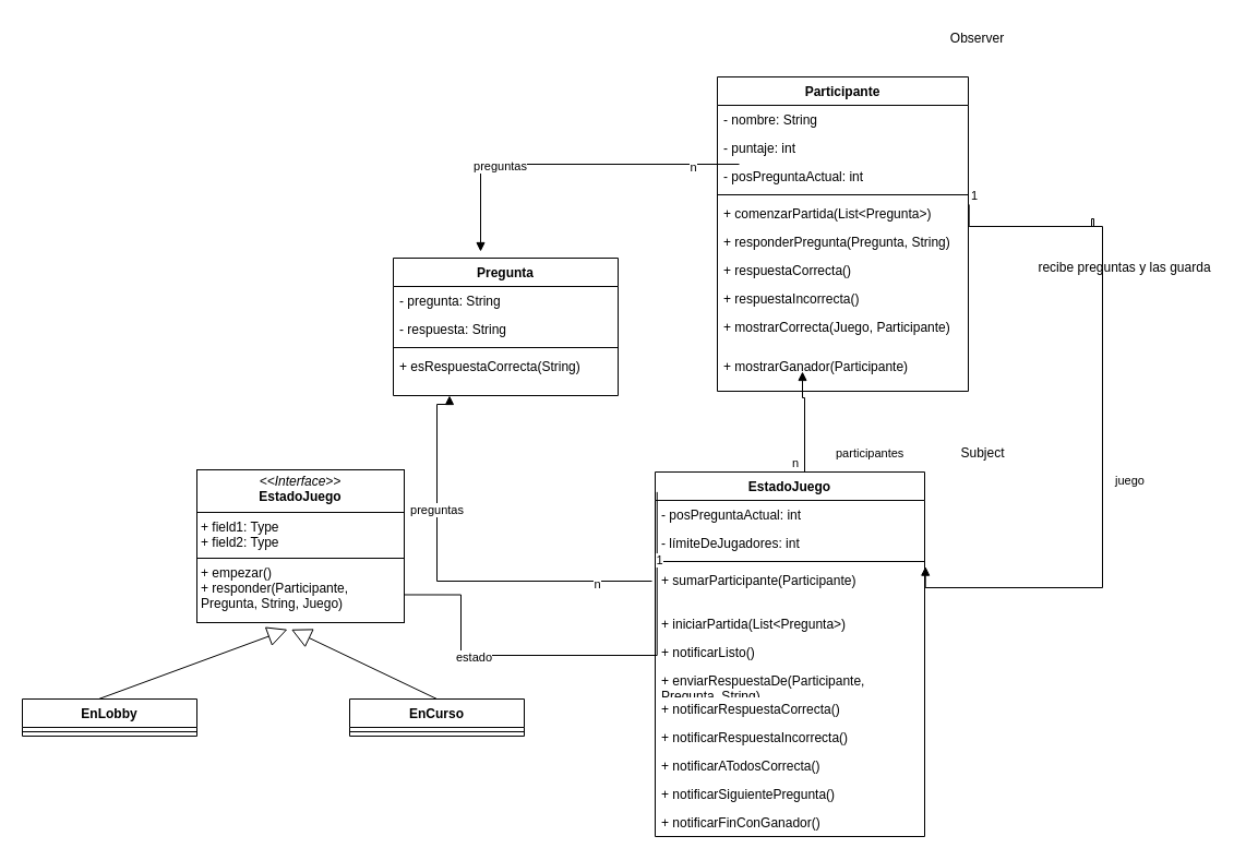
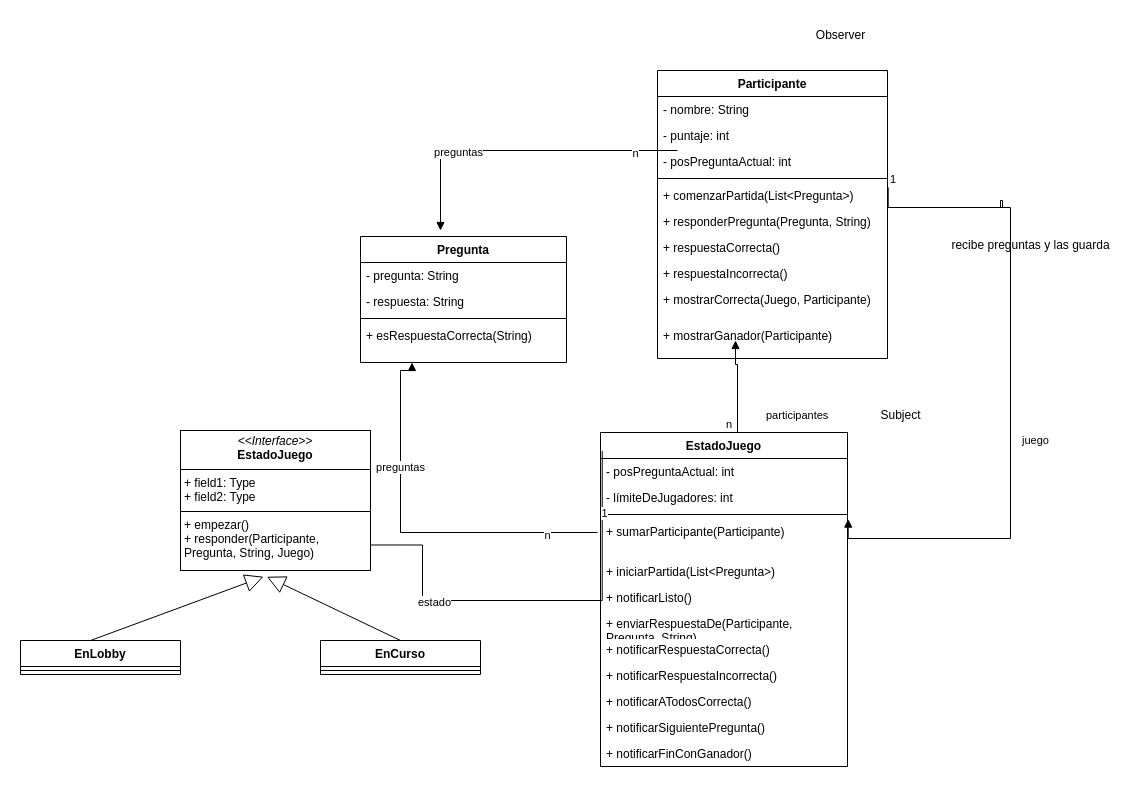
  <mxCell id="0" />
  <mxCell id="1" parent="0" />
  <mxCell id="2" value="EstadoJuego" style="swimlane;fontStyle=1;align=center;verticalAlign=top;childLayout=stackLayout;horizontal=1;startSize=26;horizontalStack=0;resizeParent=1;resizeParentMax=0;resizeLast=0;collapsible=1;marginBottom=0;whiteSpace=wrap;html=1;" parent="1" vertex="1"><mxGeometry x="600" y="432" width="247" height="334" as="geometry" /></mxCell>
  <mxCell id="3" value="- posPreguntaActual: int" style="text;strokeColor=none;fillColor=none;align=left;verticalAlign=top;spacingLeft=4;spacingRight=4;overflow=hidden;rotatable=0;points=[[0,0.5],[1,0.5]];portConstraint=eastwest;whiteSpace=wrap;html=1;" parent="2" vertex="1"><mxGeometry y="26" width="247" height="26" as="geometry" /></mxCell>
  <mxCell id="4" value="- límiteDeJugadores: int" style="text;strokeColor=none;fillColor=none;align=left;verticalAlign=top;spacingLeft=4;spacingRight=4;overflow=hidden;rotatable=0;points=[[0,0.5],[1,0.5]];portConstraint=eastwest;whiteSpace=wrap;html=1;" parent="2" vertex="1"><mxGeometry y="52" width="247" height="26" as="geometry" /></mxCell>
  <mxCell id="5" value="" style="line;strokeWidth=1;fillColor=none;align=left;verticalAlign=middle;spacingTop=-1;spacingLeft=3;spacingRight=3;rotatable=0;labelPosition=right;points=[];portConstraint=eastwest;strokeColor=inherit;" parent="2" vertex="1"><mxGeometry y="78" width="247" height="8" as="geometry" /></mxCell>
  <mxCell id="6" value="+ sumarParticipante(Participante)" style="text;strokeColor=none;fillColor=none;align=left;verticalAlign=top;spacingLeft=4;spacingRight=4;overflow=hidden;rotatable=0;points=[[0,0.5],[1,0.5]];portConstraint=eastwest;whiteSpace=wrap;html=1;" parent="2" vertex="1"><mxGeometry y="86" width="247" height="40" as="geometry" /></mxCell>
  <mxCell id="7" value="+ iniciarPartida(List&amp;lt;Pregunta&amp;gt;)" style="text;strokeColor=none;fillColor=none;align=left;verticalAlign=top;spacingLeft=4;spacingRight=4;overflow=hidden;rotatable=0;points=[[0,0.5],[1,0.5]];portConstraint=eastwest;whiteSpace=wrap;html=1;" parent="2" vertex="1"><mxGeometry y="126" width="247" height="26" as="geometry" /></mxCell>
  <mxCell id="8" value="+ notificarListo()" style="text;strokeColor=none;fillColor=none;align=left;verticalAlign=top;spacingLeft=4;spacingRight=4;overflow=hidden;rotatable=0;points=[[0,0.5],[1,0.5]];portConstraint=eastwest;whiteSpace=wrap;html=1;" parent="2" vertex="1"><mxGeometry y="152" width="247" height="26" as="geometry" /></mxCell>
  <mxCell id="9" value="+ enviarRespuestaDe(Participante, Pregunta, String)" style="text;strokeColor=none;fillColor=none;align=left;verticalAlign=top;spacingLeft=4;spacingRight=4;overflow=hidden;rotatable=0;points=[[0,0.5],[1,0.5]];portConstraint=eastwest;whiteSpace=wrap;html=1;" parent="2" vertex="1"><mxGeometry y="178" width="247" height="26" as="geometry" /></mxCell>
  <mxCell id="10" value="+ notificarRespuestaCorrecta()" style="text;strokeColor=none;fillColor=none;align=left;verticalAlign=top;spacingLeft=4;spacingRight=4;overflow=hidden;rotatable=0;points=[[0,0.5],[1,0.5]];portConstraint=eastwest;whiteSpace=wrap;html=1;" parent="2" vertex="1"><mxGeometry y="204" width="247" height="26" as="geometry" /></mxCell>
  <mxCell id="11" value="+ notificarRespuestaIncorrecta()" style="text;strokeColor=none;fillColor=none;align=left;verticalAlign=top;spacingLeft=4;spacingRight=4;overflow=hidden;rotatable=0;points=[[0,0.5],[1,0.5]];portConstraint=eastwest;whiteSpace=wrap;html=1;" parent="2" vertex="1"><mxGeometry y="230" width="247" height="26" as="geometry" /></mxCell>
  <mxCell id="12" value="+ notificarATodosCorrecta()" style="text;strokeColor=none;fillColor=none;align=left;verticalAlign=top;spacingLeft=4;spacingRight=4;overflow=hidden;rotatable=0;points=[[0,0.5],[1,0.5]];portConstraint=eastwest;whiteSpace=wrap;html=1;" parent="2" vertex="1"><mxGeometry y="256" width="247" height="26" as="geometry" /></mxCell>
  <mxCell id="13" value="+ notificarSiguientePregunta()" style="text;strokeColor=none;fillColor=none;align=left;verticalAlign=top;spacingLeft=4;spacingRight=4;overflow=hidden;rotatable=0;points=[[0,0.5],[1,0.5]];portConstraint=eastwest;whiteSpace=wrap;html=1;" parent="2" vertex="1"><mxGeometry y="282" width="247" height="26" as="geometry" /></mxCell>
  <mxCell id="14" value="+ notificarFinConGanador()" style="text;strokeColor=none;fillColor=none;align=left;verticalAlign=top;spacingLeft=4;spacingRight=4;overflow=hidden;rotatable=0;points=[[0,0.5],[1,0.5]];portConstraint=eastwest;whiteSpace=wrap;html=1;" parent="2" vertex="1"><mxGeometry y="308" width="247" height="26" as="geometry" /></mxCell>
  <mxCell id="15" value="Participante" style="swimlane;fontStyle=1;align=center;verticalAlign=top;childLayout=stackLayout;horizontal=1;startSize=26;horizontalStack=0;resizeParent=1;resizeParentMax=0;resizeLast=0;collapsible=1;marginBottom=0;whiteSpace=wrap;html=1;" parent="1" vertex="1"><mxGeometry x="657" y="70" width="230" height="288" as="geometry" /></mxCell>
  <mxCell id="16" value="- nombre: String" style="text;strokeColor=none;fillColor=none;align=left;verticalAlign=top;spacingLeft=4;spacingRight=4;overflow=hidden;rotatable=0;points=[[0,0.5],[1,0.5]];portConstraint=eastwest;whiteSpace=wrap;html=1;" parent="15" vertex="1"><mxGeometry y="26" width="230" height="26" as="geometry" /></mxCell>
  <mxCell id="17" value="- puntaje: int" style="text;strokeColor=none;fillColor=none;align=left;verticalAlign=top;spacingLeft=4;spacingRight=4;overflow=hidden;rotatable=0;points=[[0,0.5],[1,0.5]];portConstraint=eastwest;whiteSpace=wrap;html=1;" parent="15" vertex="1"><mxGeometry y="52" width="230" height="26" as="geometry" /></mxCell>
  <mxCell id="18" value="- posPreguntaActual: int" style="text;strokeColor=none;fillColor=none;align=left;verticalAlign=top;spacingLeft=4;spacingRight=4;overflow=hidden;rotatable=0;points=[[0,0.5],[1,0.5]];portConstraint=eastwest;whiteSpace=wrap;html=1;" parent="15" vertex="1"><mxGeometry y="78" width="230" height="26" as="geometry" /></mxCell>
  <mxCell id="19" value="" style="line;strokeWidth=1;fillColor=none;align=left;verticalAlign=middle;spacingTop=-1;spacingLeft=3;spacingRight=3;rotatable=0;labelPosition=right;points=[];portConstraint=eastwest;strokeColor=inherit;" parent="15" vertex="1"><mxGeometry y="104" width="230" height="8" as="geometry" /></mxCell>
  <mxCell id="20" value="+ comenzarPartida(List&amp;lt;Pregunta&amp;gt;)" style="text;strokeColor=none;fillColor=none;align=left;verticalAlign=top;spacingLeft=4;spacingRight=4;overflow=hidden;rotatable=0;points=[[0,0.5],[1,0.5]];portConstraint=eastwest;whiteSpace=wrap;html=1;" parent="15" vertex="1"><mxGeometry y="112" width="230" height="26" as="geometry" /></mxCell>
  <mxCell id="21" value="+ responderPregunta(Pregunta, String)" style="text;strokeColor=none;fillColor=none;align=left;verticalAlign=top;spacingLeft=4;spacingRight=4;overflow=hidden;rotatable=0;points=[[0,0.5],[1,0.5]];portConstraint=eastwest;whiteSpace=wrap;html=1;" parent="15" vertex="1"><mxGeometry y="138" width="230" height="26" as="geometry" /></mxCell>
  <mxCell id="22" value="+ respuestaCorrecta()" style="text;strokeColor=none;fillColor=none;align=left;verticalAlign=top;spacingLeft=4;spacingRight=4;overflow=hidden;rotatable=0;points=[[0,0.5],[1,0.5]];portConstraint=eastwest;whiteSpace=wrap;html=1;" parent="15" vertex="1"><mxGeometry y="164" width="230" height="26" as="geometry" /></mxCell>
  <mxCell id="23" value="+ respuestaIncorrecta()" style="text;strokeColor=none;fillColor=none;align=left;verticalAlign=top;spacingLeft=4;spacingRight=4;overflow=hidden;rotatable=0;points=[[0,0.5],[1,0.5]];portConstraint=eastwest;whiteSpace=wrap;html=1;" parent="15" vertex="1"><mxGeometry y="190" width="230" height="26" as="geometry" /></mxCell>
  <mxCell id="24" value="+ mostrarCorrecta(Juego, Participante)" style="text;strokeColor=none;fillColor=none;align=left;verticalAlign=top;spacingLeft=4;spacingRight=4;overflow=hidden;rotatable=0;points=[[0,0.5],[1,0.5]];portConstraint=eastwest;whiteSpace=wrap;html=1;" parent="15" vertex="1"><mxGeometry y="216" width="230" height="36" as="geometry" /></mxCell>
  <mxCell id="25" value="+ mostrarGanador(Participante)" style="text;strokeColor=none;fillColor=none;align=left;verticalAlign=top;spacingLeft=4;spacingRight=4;overflow=hidden;rotatable=0;points=[[0,0.5],[1,0.5]];portConstraint=eastwest;whiteSpace=wrap;html=1;" vertex="1" parent="15"><mxGeometry y="252" width="230" height="36" as="geometry" /></mxCell>
  <mxCell id="26" value="Pregunta" style="swimlane;fontStyle=1;align=center;verticalAlign=top;childLayout=stackLayout;horizontal=1;startSize=26;horizontalStack=0;resizeParent=1;resizeParentMax=0;resizeLast=0;collapsible=1;marginBottom=0;whiteSpace=wrap;html=1;" parent="1" vertex="1"><mxGeometry x="360" y="236" width="206" height="126" as="geometry" /></mxCell>
  <mxCell id="27" value="- pregunta: String" style="text;strokeColor=none;fillColor=none;align=left;verticalAlign=top;spacingLeft=4;spacingRight=4;overflow=hidden;rotatable=0;points=[[0,0.5],[1,0.5]];portConstraint=eastwest;whiteSpace=wrap;html=1;" parent="26" vertex="1"><mxGeometry y="26" width="206" height="26" as="geometry" /></mxCell>
  <mxCell id="28" value="- respuesta: String" style="text;strokeColor=none;fillColor=none;align=left;verticalAlign=top;spacingLeft=4;spacingRight=4;overflow=hidden;rotatable=0;points=[[0,0.5],[1,0.5]];portConstraint=eastwest;whiteSpace=wrap;html=1;" parent="26" vertex="1"><mxGeometry y="52" width="206" height="26" as="geometry" /></mxCell>
  <mxCell id="29" value="" style="line;strokeWidth=1;fillColor=none;align=left;verticalAlign=middle;spacingTop=-1;spacingLeft=3;spacingRight=3;rotatable=0;labelPosition=right;points=[];portConstraint=eastwest;strokeColor=inherit;" parent="26" vertex="1"><mxGeometry y="78" width="206" height="8" as="geometry" /></mxCell>
  <mxCell id="30" value="+ esRespuestaCorrecta(String)" style="text;strokeColor=none;fillColor=none;align=left;verticalAlign=top;spacingLeft=4;spacingRight=4;overflow=hidden;rotatable=0;points=[[0,0.5],[1,0.5]];portConstraint=eastwest;whiteSpace=wrap;html=1;" parent="26" vertex="1"><mxGeometry y="86" width="206" height="40" as="geometry" /></mxCell>
  <mxCell id="31" value="participantes" style="endArrow=block;endFill=1;html=1;edgeStyle=orthogonalEdgeStyle;align=left;verticalAlign=top;rounded=0;exitX=0.5;exitY=0;exitDx=0;exitDy=0;" parent="1" source="2" edge="1"><mxGeometry x="0.008" y="-14" relative="1" as="geometry"><mxPoint x="817" y="350" as="sourcePoint" /><mxPoint x="735" y="340" as="targetPoint" /><Array as="points"><mxPoint x="737" y="364" /><mxPoint x="735" y="364" /></Array><mxPoint x="13" y="10" as="offset" /></mxGeometry></mxCell>
  <mxCell id="32" value="n" style="edgeLabel;resizable=0;html=1;align=left;verticalAlign=bottom;" parent="31" connectable="0" vertex="1"><mxGeometry x="-1" relative="1" as="geometry" /></mxCell>
  <mxCell id="33" value="recibe preguntas y las guarda" style="text;html=1;align=center;verticalAlign=middle;resizable=0;points=[];autosize=1;strokeColor=none;fillColor=none;" parent="1" vertex="1"><mxGeometry x="940" y="230" width="180" height="30" as="geometry" /></mxCell>
  <mxCell id="34" value="juego" style="endArrow=block;endFill=1;html=1;edgeStyle=orthogonalEdgeStyle;align=left;verticalAlign=top;rounded=0;exitX=1.003;exitY=0.19;exitDx=0;exitDy=0;exitPerimeter=0;entryX=1.003;entryY=0.015;entryDx=0;entryDy=0;entryPerimeter=0;" parent="1" source="20" target="6" edge="1"><mxGeometry x="0.129" y="10" relative="1" as="geometry"><mxPoint x="1002" y="432" as="sourcePoint" /><mxPoint x="1000" y="330" as="targetPoint" /><Array as="points"><mxPoint x="1002" y="207" /><mxPoint x="1002" y="200" /><mxPoint x="1000" y="200" /><mxPoint x="1000" y="207" /><mxPoint x="1010" y="207" /><mxPoint x="1010" y="538" /><mxPoint x="848" y="538" /></Array><mxPoint as="offset" /></mxGeometry></mxCell>
  <mxCell id="35" value="1" style="edgeLabel;resizable=0;html=1;align=left;verticalAlign=bottom;" parent="34" connectable="0" vertex="1"><mxGeometry x="-1" relative="1" as="geometry" /></mxCell>
  <mxCell id="36" value="" style="endArrow=block;endFill=1;html=1;edgeStyle=orthogonalEdgeStyle;align=left;verticalAlign=top;rounded=0;entryX=0.25;entryY=1;entryDx=0;entryDy=0;exitX=0.012;exitY=-0.035;exitDx=0;exitDy=0;exitPerimeter=0;" parent="1" target="26" edge="1"><mxGeometry x="-1" relative="1" as="geometry"><mxPoint x="597" y="532" as="sourcePoint" /><mxPoint x="441" y="400" as="targetPoint" /><Array as="points"><mxPoint x="400" y="532" /><mxPoint x="400" y="370" /><mxPoint x="412" y="370" /></Array></mxGeometry></mxCell>
  <mxCell id="37" value="preguntas" style="edgeLabel;html=1;align=center;verticalAlign=middle;resizable=0;points=[];" parent="36" vertex="1" connectable="0"><mxGeometry x="0.388" y="1" relative="1" as="geometry"><mxPoint as="offset" /></mxGeometry></mxCell>
  <mxCell id="38" value="n" style="edgeLabel;html=1;align=center;verticalAlign=middle;resizable=0;points=[];" parent="36" vertex="1" connectable="0"><mxGeometry x="-0.731" y="2" relative="1" as="geometry"><mxPoint as="offset" /></mxGeometry></mxCell>
- <mxCell id="39" value="Observer" style="text;html=1;align=center;verticalAlign=middle;resizable=0;points=[];autosize=1;strokeColor=none;fillColor=none;" parent="1" vertex="1"><mxGeometry x="860" y="20" width="70" height="30" as="geometry" /></mxCell>
+ <mxCell id="39" value="Observer" style="text;html=1;align=center;verticalAlign=middle;resizable=0;points=[];autosize=1;strokeColor=none;fillColor=none;" parent="1" vertex="1"><mxGeometry x="805" y="20" width="70" height="30" as="geometry" /></mxCell>
  <mxCell id="40" value="Subject" style="text;html=1;align=center;verticalAlign=middle;resizable=0;points=[];autosize=1;strokeColor=none;fillColor=none;" parent="1" vertex="1"><mxGeometry x="870" y="400" width="60" height="30" as="geometry" /></mxCell>
  <mxCell id="41" value="" style="endArrow=block;endFill=1;html=1;edgeStyle=orthogonalEdgeStyle;align=left;verticalAlign=top;rounded=0;exitX=0.012;exitY=-0.035;exitDx=0;exitDy=0;exitPerimeter=0;" parent="1" edge="1"><mxGeometry x="-1" relative="1" as="geometry"><mxPoint x="677" y="150" as="sourcePoint" /><mxPoint x="440" y="230" as="targetPoint" /><Array as="points"><mxPoint x="440" y="150" /></Array></mxGeometry></mxCell>
  <mxCell id="42" value="preguntas" style="edgeLabel;html=1;align=center;verticalAlign=middle;resizable=0;points=[];" parent="41" vertex="1" connectable="0"><mxGeometry x="0.388" y="1" relative="1" as="geometry"><mxPoint as="offset" /></mxGeometry></mxCell>
  <mxCell id="43" value="n" style="edgeLabel;html=1;align=center;verticalAlign=middle;resizable=0;points=[];" parent="41" vertex="1" connectable="0"><mxGeometry x="-0.731" y="2" relative="1" as="geometry"><mxPoint as="offset" /></mxGeometry></mxCell>
  <mxCell id="44" value="EnCurso" style="swimlane;fontStyle=1;align=center;verticalAlign=top;childLayout=stackLayout;horizontal=1;startSize=26;horizontalStack=0;resizeParent=1;resizeParentMax=0;resizeLast=0;collapsible=1;marginBottom=0;whiteSpace=wrap;html=1;" parent="1" vertex="1"><mxGeometry x="320" y="640" width="160" height="34" as="geometry" /></mxCell>
  <mxCell id="45" value="" style="line;strokeWidth=1;fillColor=none;align=left;verticalAlign=middle;spacingTop=-1;spacingLeft=3;spacingRight=3;rotatable=0;labelPosition=right;points=[];portConstraint=eastwest;strokeColor=inherit;" parent="44" vertex="1"><mxGeometry y="26" width="160" height="8" as="geometry" /></mxCell>
  <mxCell id="46" value="EnLobby" style="swimlane;fontStyle=1;align=center;verticalAlign=top;childLayout=stackLayout;horizontal=1;startSize=26;horizontalStack=0;resizeParent=1;resizeParentMax=0;resizeLast=0;collapsible=1;marginBottom=0;whiteSpace=wrap;html=1;" parent="1" vertex="1"><mxGeometry x="20" y="640" width="160" height="34" as="geometry" /></mxCell>
  <mxCell id="47" value="" style="endArrow=block;endSize=16;endFill=0;html=1;rounded=0;entryX=0.456;entryY=1.009;entryDx=0;entryDy=0;entryPerimeter=0;" parent="46" edge="1"><mxGeometry width="160" relative="1" as="geometry"><mxPoint x="70" as="sourcePoint" /><mxPoint x="242.96" y="-63.766" as="targetPoint" /></mxGeometry></mxCell>
  <mxCell id="48" value="" style="line;strokeWidth=1;fillColor=none;align=left;verticalAlign=middle;spacingTop=-1;spacingLeft=3;spacingRight=3;rotatable=0;labelPosition=right;points=[];portConstraint=eastwest;strokeColor=inherit;" parent="46" vertex="1"><mxGeometry y="26" width="160" height="8" as="geometry" /></mxCell>
  <mxCell id="49" value="" style="endArrow=block;endFill=1;html=1;edgeStyle=orthogonalEdgeStyle;align=left;verticalAlign=top;rounded=0;entryX=0.993;entryY=0.309;entryDx=0;entryDy=0;exitX=0.007;exitY=0.055;exitDx=0;exitDy=0;exitPerimeter=0;entryPerimeter=0;" parent="1" source="2" edge="1"><mxGeometry x="-1" relative="1" as="geometry"><mxPoint x="607" y="542" as="sourcePoint" /><mxPoint x="348.88" y="544.472" as="targetPoint" /><Array as="points"><mxPoint x="602" y="600" /><mxPoint x="422" y="600" /><mxPoint x="422" y="544" /></Array></mxGeometry></mxCell>
  <mxCell id="50" value="estado" style="edgeLabel;html=1;align=center;verticalAlign=middle;resizable=0;points=[];" parent="49" vertex="1" connectable="0"><mxGeometry x="0.388" y="1" relative="1" as="geometry"><mxPoint as="offset" /></mxGeometry></mxCell>
  <mxCell id="51" value="1" style="edgeLabel;html=1;align=center;verticalAlign=middle;resizable=0;points=[];" parent="49" vertex="1" connectable="0"><mxGeometry x="-0.731" y="2" relative="1" as="geometry"><mxPoint as="offset" /></mxGeometry></mxCell>
  <mxCell id="52" value="" style="endArrow=block;endSize=16;endFill=0;html=1;rounded=0;entryX=0.478;entryY=1.009;entryDx=0;entryDy=0;entryPerimeter=0;exitX=0.5;exitY=0;exitDx=0;exitDy=0;" parent="1" source="44" edge="1"><mxGeometry width="160" relative="1" as="geometry"><mxPoint x="147" y="790" as="sourcePoint" /><mxPoint x="266.48" y="576.234" as="targetPoint" /></mxGeometry></mxCell>
  <mxCell id="53" value="&lt;p style=&quot;margin:0px;margin-top:4px;text-align:center;&quot;&gt;&lt;i&gt;&amp;lt;&amp;lt;Interface&amp;gt;&amp;gt;&lt;/i&gt;&lt;br&gt;&lt;b&gt;EstadoJuego&lt;/b&gt;&lt;/p&gt;&lt;hr size=&quot;1&quot; style=&quot;border-style:solid;&quot;&gt;&lt;p style=&quot;margin:0px;margin-left:4px;&quot;&gt;+ field1: Type&lt;br&gt;+ field2: Type&lt;/p&gt;&lt;hr size=&quot;1&quot; style=&quot;border-style:solid;&quot;&gt;&lt;p style=&quot;margin:0px;margin-left:4px;&quot;&gt;+ empezar()&lt;br&gt;+ responder(Participante, Pregunta, String, Juego)&lt;/p&gt;" style="verticalAlign=top;align=left;overflow=fill;html=1;whiteSpace=wrap;" vertex="1" parent="1"><mxGeometry x="180" y="430" width="190" height="140" as="geometry" /></mxCell>
